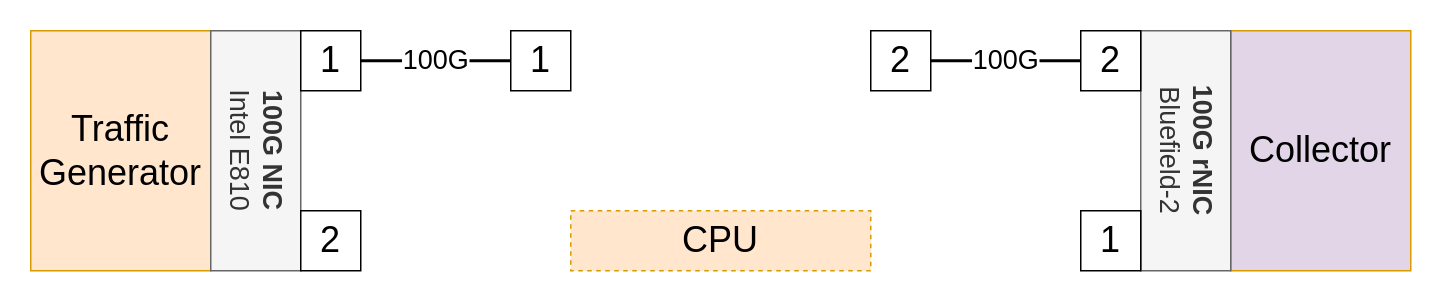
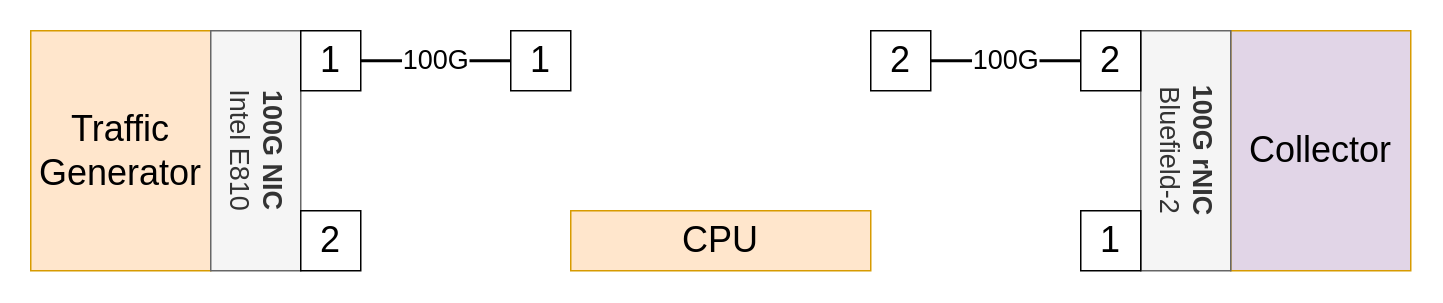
  <mxCell id="0" />
  <mxCell id="1" parent="0" />
  <mxCell id="2" value="2" style="rounded=0;whiteSpace=wrap;html=1;fontSize=24;" vertex="1" parent="1"><mxGeometry x="580" y="20" width="40" height="40" as="geometry" /></mxCell>
  <mxCell id="3" value="1" style="rounded=0;whiteSpace=wrap;html=1;fontSize=24;" vertex="1" parent="1"><mxGeometry x="340" y="20" width="40" height="40" as="geometry" /></mxCell>
  <mxCell id="4" value="Traffic&lt;br&gt;Generator" style="rounded=0;whiteSpace=wrap;html=1;fontSize=24;fillColor=#ffe6cc;strokeColor=#d79b00;" vertex="1" parent="1"><mxGeometry x="20" y="20" width="120" height="160" as="geometry" /></mxCell>
  <mxCell id="5" value="&lt;b&gt;100G NIC&lt;/b&gt;&lt;br&gt;Intel E810" style="rounded=0;whiteSpace=wrap;html=1;fontSize=18;rotation=90;fillColor=#f5f5f5;fontColor=#333333;strokeColor=#666666;" vertex="1" parent="1"><mxGeometry x="90" y="70" width="160" height="60" as="geometry" /></mxCell>
  <mxCell id="6" value="1" style="rounded=0;whiteSpace=wrap;html=1;fontSize=24;" vertex="1" parent="1"><mxGeometry x="200" y="20" width="40" height="40" as="geometry" /></mxCell>
  <mxCell id="7" value="2" style="rounded=0;whiteSpace=wrap;html=1;fontSize=24;" vertex="1" parent="1"><mxGeometry x="200" y="140" width="40" height="40" as="geometry" /></mxCell>
  <mxCell id="8" value="100G" style="endArrow=none;html=1;rounded=0;fontSize=18;strokeWidth=2;" edge="1" parent="1" source="6" target="3"><mxGeometry width="50" height="50" relative="1" as="geometry"><mxPoint x="350" y="290" as="sourcePoint" /><mxPoint x="400" y="240" as="targetPoint" /></mxGeometry></mxCell>
  <mxCell id="9" value="Collector" style="rounded=0;whiteSpace=wrap;html=1;fontSize=24;fillColor=#e1d5e7;strokeColor=#d79b00;" vertex="1" parent="1"><mxGeometry x="820" y="20" width="120" height="160" as="geometry" /></mxCell>
  <mxCell id="10" value="&lt;b&gt;100G rNIC&lt;/b&gt;&lt;br&gt;Bluefield-2" style="rounded=0;whiteSpace=wrap;html=1;fontSize=18;rotation=90;fillColor=#f5f5f5;fontColor=#333333;strokeColor=#666666;" vertex="1" parent="1"><mxGeometry x="710" y="70" width="160" height="60" as="geometry" /></mxCell>
  <mxCell id="11" value="1" style="rounded=0;whiteSpace=wrap;html=1;fontSize=24;" vertex="1" parent="1"><mxGeometry x="720" y="140" width="40" height="40" as="geometry" /></mxCell>
  <mxCell id="12" value="2" style="rounded=0;whiteSpace=wrap;html=1;fontSize=24;" vertex="1" parent="1"><mxGeometry x="720" y="20" width="40" height="40" as="geometry" /></mxCell>
  <mxCell id="13" value="100G" style="endArrow=none;html=1;rounded=0;fontSize=18;strokeWidth=2;" edge="1" parent="1" source="12" target="2"><mxGeometry width="50" height="50" relative="1" as="geometry"><mxPoint x="250" y="55.714" as="sourcePoint" /><mxPoint x="350" y="84.286" as="targetPoint" /></mxGeometry></mxCell>
- <mxCell id="14" value="CPU" style="rounded=0;whiteSpace=wrap;html=1;fontSize=24;fillColor=#ffe6cc;strokeColor=#d79b00;dashed=1;" vertex="1" parent="1"><mxGeometry x="380" y="140" width="200" height="40" as="geometry" /></mxCell>
+ <mxCell id="14" value="CPU" style="rounded=0;whiteSpace=wrap;html=1;fontSize=24;fillColor=#ffe6cc;strokeColor=#d79b00;" vertex="1" parent="1"><mxGeometry x="380" y="140" width="200" height="40" as="geometry" /></mxCell>
